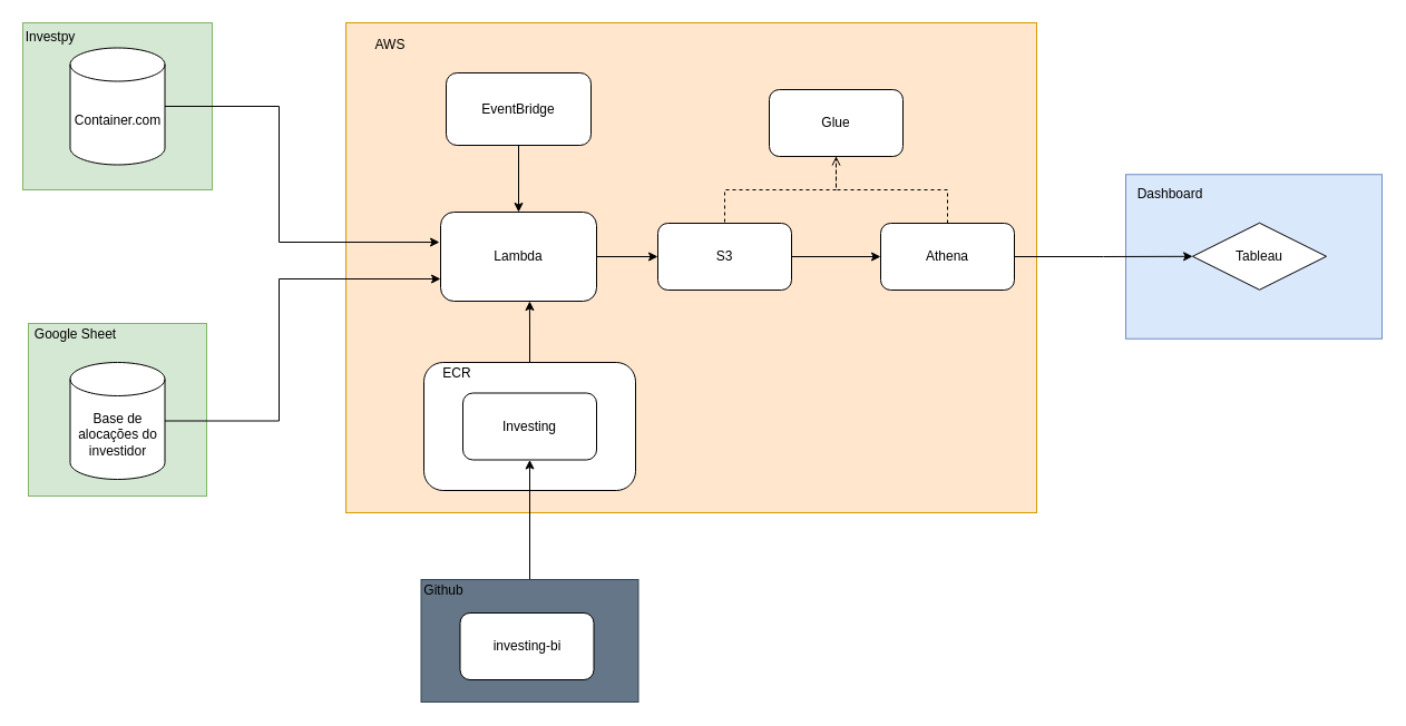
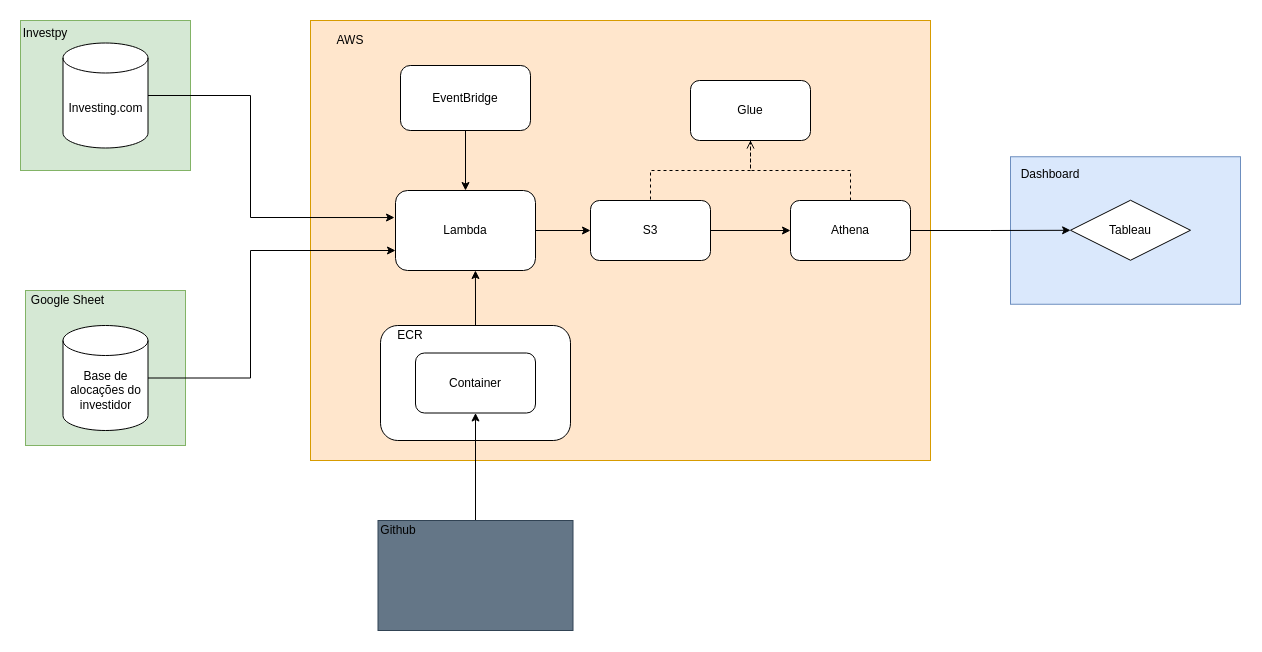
  <mxCell id="0" />
  <mxCell id="1" parent="0" />
  <mxCell id="2" value="" style="rounded=0;whiteSpace=wrap;html=1;fillColor=#dae8fc;strokeColor=#6c8ebf;" vertex="1" parent="1"><mxGeometry x="1010" y="156.25" width="230" height="147.5" as="geometry" /></mxCell>
  <mxCell id="3" value="" style="rounded=0;whiteSpace=wrap;html=1;fillColor=#ffe6cc;strokeColor=#d79b00;" vertex="1" parent="1"><mxGeometry x="310" y="20" width="620" height="440" as="geometry" /></mxCell>
  <mxCell id="4" value="" style="rounded=0;whiteSpace=wrap;html=1;fillColor=#d5e8d4;strokeColor=#82b366;" vertex="1" parent="1"><mxGeometry x="20" y="20" width="170" height="150" as="geometry" /></mxCell>
  <mxCell id="5" style="edgeStyle=orthogonalEdgeStyle;rounded=0;orthogonalLoop=1;jettySize=auto;html=1;entryX=-0.007;entryY=0.338;entryDx=0;entryDy=0;entryPerimeter=0;" edge="1" parent="1" source="6" target="11"><mxGeometry relative="1" as="geometry"><Array as="points"><mxPoint x="250" y="95" /><mxPoint x="250" y="217" /></Array></mxGeometry></mxCell>
- <mxCell id="6" value="Container.com&lt;br&gt;" style="shape=cylinder3;whiteSpace=wrap;html=1;boundedLbl=1;backgroundOutline=1;size=15;" vertex="1" parent="1"><mxGeometry x="62.5" y="42.5" width="85" height="105" as="geometry" /></mxCell>
+ <mxCell id="6" value="Investing.com&lt;br&gt;" style="shape=cylinder3;whiteSpace=wrap;html=1;boundedLbl=1;backgroundOutline=1;size=15;" vertex="1" parent="1"><mxGeometry x="62.5" y="42.5" width="85" height="105" as="geometry" /></mxCell>
  <mxCell id="7" value="" style="rounded=0;whiteSpace=wrap;html=1;fillColor=#d5e8d4;strokeColor=#82b366;" vertex="1" parent="1"><mxGeometry x="25" y="290" width="160" height="155" as="geometry" /></mxCell>
  <mxCell id="8" style="edgeStyle=orthogonalEdgeStyle;rounded=0;orthogonalLoop=1;jettySize=auto;html=1;exitX=1;exitY=0.5;exitDx=0;exitDy=0;exitPerimeter=0;entryX=0;entryY=0.75;entryDx=0;entryDy=0;" edge="1" parent="1" source="9" target="11"><mxGeometry relative="1" as="geometry"><Array as="points"><mxPoint x="250" y="378" /><mxPoint x="250" y="250" /></Array></mxGeometry></mxCell>
  <mxCell id="9" value="Base de alocações do investidor" style="shape=cylinder3;whiteSpace=wrap;html=1;boundedLbl=1;backgroundOutline=1;size=15;" vertex="1" parent="1"><mxGeometry x="62.5" y="325" width="85" height="105" as="geometry" /></mxCell>
  <mxCell id="10" style="edgeStyle=orthogonalEdgeStyle;rounded=0;orthogonalLoop=1;jettySize=auto;html=1;entryX=0;entryY=0.5;entryDx=0;entryDy=0;" edge="1" parent="1" source="11" target="24"><mxGeometry relative="1" as="geometry" /></mxCell>
  <mxCell id="11" value="Lambda" style="rounded=1;whiteSpace=wrap;html=1;" vertex="1" parent="1"><mxGeometry x="395" y="190" width="140" height="80" as="geometry" /></mxCell>
  <mxCell id="12" style="edgeStyle=orthogonalEdgeStyle;rounded=0;orthogonalLoop=1;jettySize=auto;html=1;entryX=0.571;entryY=1;entryDx=0;entryDy=0;entryPerimeter=0;" edge="1" parent="1" source="13" target="11"><mxGeometry relative="1" as="geometry" /></mxCell>
  <mxCell id="13" value="" style="rounded=1;whiteSpace=wrap;html=1;" vertex="1" parent="1"><mxGeometry x="380" y="325" width="190" height="115" as="geometry" /></mxCell>
  <mxCell id="14" style="edgeStyle=orthogonalEdgeStyle;rounded=0;orthogonalLoop=1;jettySize=auto;html=1;" edge="1" parent="1" source="15" target="11"><mxGeometry relative="1" as="geometry" /></mxCell>
  <mxCell id="15" value="EventBridge" style="rounded=1;whiteSpace=wrap;html=1;" vertex="1" parent="1"><mxGeometry x="400" y="65" width="130" height="65" as="geometry" /></mxCell>
- <mxCell id="16" value="Investing" style="rounded=1;whiteSpace=wrap;html=1;" vertex="1" parent="1"><mxGeometry x="415" y="352.5" width="120" height="60" as="geometry" /></mxCell>
+ <mxCell id="16" value="Container" style="rounded=1;whiteSpace=wrap;html=1;" vertex="1" parent="1"><mxGeometry x="415" y="352.5" width="120" height="60" as="geometry" /></mxCell>
  <mxCell id="17" value="ECR" style="text;html=1;strokeColor=none;fillColor=none;align=center;verticalAlign=middle;whiteSpace=wrap;rounded=0;" vertex="1" parent="1"><mxGeometry x="390" y="325" width="40" height="20" as="geometry" /></mxCell>
  <mxCell id="18" style="edgeStyle=orthogonalEdgeStyle;rounded=0;orthogonalLoop=1;jettySize=auto;html=1;entryX=0.5;entryY=0;entryDx=0;entryDy=0;dashed=1;endArrow=none;endFill=0;" edge="1" parent="1" source="19" target="24"><mxGeometry relative="1" as="geometry"><Array as="points"><mxPoint x="750" y="170" /><mxPoint x="650" y="170" /></Array></mxGeometry></mxCell>
  <mxCell id="19" value="Glue" style="rounded=1;whiteSpace=wrap;html=1;" vertex="1" parent="1"><mxGeometry x="690" y="80" width="120" height="60" as="geometry" /></mxCell>
  <mxCell id="20" style="edgeStyle=orthogonalEdgeStyle;rounded=0;orthogonalLoop=1;jettySize=auto;html=1;entryX=0.5;entryY=1;entryDx=0;entryDy=0;dashed=1;endArrow=open;endFill=0;" edge="1" parent="1" source="22" target="19"><mxGeometry relative="1" as="geometry" /></mxCell>
  <mxCell id="21" style="edgeStyle=orthogonalEdgeStyle;rounded=0;orthogonalLoop=1;jettySize=auto;html=1;endArrow=classic;endFill=1;" edge="1" parent="1" source="22" target="25"><mxGeometry relative="1" as="geometry" /></mxCell>
  <mxCell id="22" value="Athena" style="rounded=1;whiteSpace=wrap;html=1;" vertex="1" parent="1"><mxGeometry x="790" y="200" width="120" height="60" as="geometry" /></mxCell>
  <mxCell id="23" style="edgeStyle=orthogonalEdgeStyle;rounded=0;orthogonalLoop=1;jettySize=auto;html=1;endArrow=classic;endFill=1;" edge="1" parent="1" source="24" target="22"><mxGeometry relative="1" as="geometry" /></mxCell>
  <mxCell id="24" value="S3" style="rounded=1;whiteSpace=wrap;html=1;" vertex="1" parent="1"><mxGeometry x="590" y="200" width="120" height="60" as="geometry" /></mxCell>
  <mxCell id="25" value="Tableau" style="rhombus;whiteSpace=wrap;html=1;" vertex="1" parent="1"><mxGeometry x="1070" y="199.75" width="120" height="60" as="geometry" /></mxCell>
  <mxCell id="26" value="Dashboard" style="text;html=1;strokeColor=none;fillColor=none;align=center;verticalAlign=middle;whiteSpace=wrap;rounded=0;" vertex="1" parent="1"><mxGeometry x="1030" y="163.75" width="40" height="20" as="geometry" /></mxCell>
  <mxCell id="27" value="AWS" style="text;html=1;strokeColor=none;fillColor=none;align=center;verticalAlign=middle;whiteSpace=wrap;rounded=0;" vertex="1" parent="1"><mxGeometry x="330" y="30" width="40" height="20" as="geometry" /></mxCell>
  <mxCell id="28" value="Google Sheet" style="text;html=1;strokeColor=none;fillColor=none;align=center;verticalAlign=middle;whiteSpace=wrap;rounded=0;" vertex="1" parent="1"><mxGeometry x="25" y="290" width="85" height="20" as="geometry" /></mxCell>
  <mxCell id="29" value="Investpy" style="text;html=1;strokeColor=none;fillColor=none;align=center;verticalAlign=middle;whiteSpace=wrap;rounded=0;" vertex="1" parent="1"><mxGeometry x="25" y="23" width="40" height="20" as="geometry" /></mxCell>
  <mxCell id="30" style="edgeStyle=orthogonalEdgeStyle;rounded=0;orthogonalLoop=1;jettySize=auto;html=1;entryX=0.5;entryY=1;entryDx=0;entryDy=0;startArrow=none;startFill=0;endArrow=classic;endFill=1;" edge="1" parent="1" source="31" target="16"><mxGeometry relative="1" as="geometry" /></mxCell>
  <mxCell id="31" value="" style="rounded=0;whiteSpace=wrap;html=1;strokeColor=#314354;fillColor=#647687;fontColor=#ffffff;" vertex="1" parent="1"><mxGeometry x="377.5" y="520" width="195" height="110" as="geometry" /></mxCell>
- <mxCell id="32" value="investing-bi" style="rounded=1;whiteSpace=wrap;html=1;strokeColor=#000000;" vertex="1" parent="1"><mxGeometry x="412.5" y="550" width="120" height="60" as="geometry" /></mxCell>
  <mxCell id="33" value="Github" style="text;html=1;strokeColor=none;fillColor=none;align=center;verticalAlign=middle;whiteSpace=wrap;rounded=0;" vertex="1" parent="1"><mxGeometry x="377.5" y="520" width="40" height="20" as="geometry" /></mxCell>
